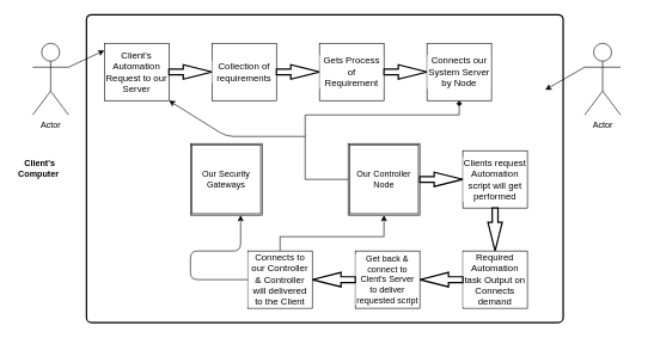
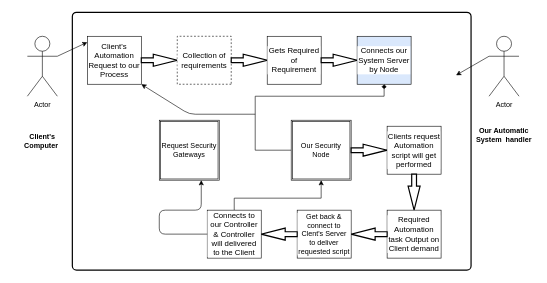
  <mxCell id="0" />
  <mxCell id="1" parent="0" />
  <mxCell id="2" value="Actor" style="shape=umlActor;verticalLabelPosition=bottom;verticalAlign=top;html=1;outlineConnect=0;" vertex="1" parent="1"><mxGeometry x="45" y="60" width="50" height="100" as="geometry" /></mxCell>
- <mxCell id="3" value="&lt;b&gt;Client's Computer&amp;nbsp;&lt;/b&gt;" style="text;html=1;strokeColor=none;fillColor=none;align=center;verticalAlign=middle;whiteSpace=wrap;rounded=0;" vertex="1" parent="1"><mxGeometry x="5" y="210" width="100" height="50" as="geometry" /></mxCell>
+ <mxCell id="3" value="&lt;b&gt;Client's Computer&amp;nbsp;&lt;/b&gt;" style="text;html=1;strokeColor=none;fillColor=none;align=center;verticalAlign=middle;whiteSpace=wrap;rounded=0;" vertex="1" parent="1"><mxGeometry x="20" y="210" width="100" height="50" as="geometry" /></mxCell>
  <mxCell id="4" value="" style="rounded=1;whiteSpace=wrap;html=1;absoluteArcSize=1;arcSize=14;strokeWidth=2;labelBorderColor=none;labelBackgroundColor=#ffffff;" vertex="1" parent="1"><mxGeometry x="120" y="20" width="665" height="430" as="geometry" /></mxCell>
- <mxCell id="5" value="&lt;font style=&quot;font-size: 13px&quot;&gt;Client's Automation Request to our Server&lt;/font&gt;" style="rounded=0;whiteSpace=wrap;html=1;" vertex="1" parent="1"><mxGeometry x="145" y="60" width="90" height="80" as="geometry" /></mxCell>
+ <mxCell id="5" value="&lt;font style=&quot;font-size: 13px&quot;&gt;Client's Automation Request to our Process&lt;/font&gt;" style="rounded=0;whiteSpace=wrap;html=1;" vertex="1" parent="1"><mxGeometry x="145" y="60" width="90" height="80" as="geometry" /></mxCell>
  <mxCell id="6" value="" style="endArrow=classic;html=1;exitX=1;exitY=0.333;exitDx=0;exitDy=0;exitPerimeter=0;" edge="1" parent="1" source="2"><mxGeometry width="50" height="50" relative="1" as="geometry"><mxPoint x="885" y="130" as="sourcePoint" /><mxPoint x="145" y="70" as="targetPoint" /></mxGeometry></mxCell>
  <mxCell id="7" value="" style="verticalLabelPosition=bottom;verticalAlign=top;html=1;strokeWidth=2;shape=mxgraph.arrows2.arrow;dy=0.6;dx=40;notch=0;" vertex="1" parent="1"><mxGeometry x="235" y="90" width="60" height="20" as="geometry" /></mxCell>
- <mxCell id="8" value="&lt;font style=&quot;font-size: 13px&quot;&gt;Collection of requirements&lt;/font&gt;" style="rounded=0;whiteSpace=wrap;html=1;direction=west;labelBackgroundColor=#ffffff;" vertex="1" parent="1"><mxGeometry x="295" y="60" width="90" height="80" as="geometry" /></mxCell>
+ <mxCell id="8" value="&lt;font style=&quot;font-size: 13px&quot;&gt;Collection of requirements&lt;/font&gt;" style="rounded=0;whiteSpace=wrap;html=1;direction=west;labelBackgroundColor=#ffffff;dashed=1;" vertex="1" parent="1"><mxGeometry x="295" y="60" width="90" height="80" as="geometry" /></mxCell>
  <mxCell id="9" value="" style="verticalLabelPosition=bottom;verticalAlign=top;html=1;strokeWidth=2;shape=mxgraph.arrows2.arrow;dy=0.6;dx=40;notch=0;" vertex="1" parent="1"><mxGeometry x="385" y="90" width="60" height="20" as="geometry" /></mxCell>
- <mxCell id="10" value="&lt;span style=&quot;font-size: 13px&quot;&gt;Gets Process of Requirement&lt;/span&gt;" style="rounded=0;whiteSpace=wrap;html=1;direction=west;labelBackgroundColor=#ffffff;" vertex="1" parent="1"><mxGeometry x="445" y="60" width="90" height="80" as="geometry" /></mxCell>
+ <mxCell id="10" value="&lt;span style=&quot;font-size: 13px&quot;&gt;Gets Required of Requirement&lt;/span&gt;" style="rounded=0;whiteSpace=wrap;html=1;direction=west;labelBackgroundColor=#ffffff;" vertex="1" parent="1"><mxGeometry x="445" y="60" width="90" height="80" as="geometry" /></mxCell>
  <mxCell id="11" value="" style="verticalLabelPosition=bottom;verticalAlign=top;html=1;strokeWidth=2;shape=mxgraph.arrows2.arrow;dy=0.6;dx=40;notch=0;" vertex="1" parent="1"><mxGeometry x="535" y="90" width="60" height="20" as="geometry" /></mxCell>
- <mxCell id="12" value="&lt;span style=&quot;font-size: 13px&quot;&gt;Connects our System Server by Node&lt;br&gt;&lt;/span&gt;" style="rounded=0;whiteSpace=wrap;html=1;direction=west;labelBackgroundColor=#ffffff;" vertex="1" parent="1"><mxGeometry x="595" y="60" width="90" height="80" as="geometry" /></mxCell>
+ <mxCell id="12" value="&lt;span style=&quot;font-size: 13px&quot;&gt;Connects our System Server by Node&lt;br&gt;&lt;/span&gt;" style="rounded=0;whiteSpace=wrap;html=1;direction=west;labelBackgroundColor=#ffffff;fillColor=#dae8fc;" vertex="1" parent="1"><mxGeometry x="595" y="60" width="90" height="80" as="geometry" /></mxCell>
  <mxCell id="13" style="edgeStyle=orthogonalEdgeStyle;rounded=0;orthogonalLoop=1;jettySize=auto;html=1;endArrow=diamond;" edge="1" parent="1" source="14" target="12"><mxGeometry relative="1" as="geometry"><Array as="points"><mxPoint x="425" y="250" /><mxPoint x="425" y="160" /><mxPoint x="640" y="160" /></Array></mxGeometry></mxCell>
- <mxCell id="14" value="Our Controller Node" style="shape=ext;double=1;whiteSpace=wrap;html=1;aspect=fixed;labelBackgroundColor=none;" vertex="1" parent="1"><mxGeometry x="485" y="200" width="100" height="100" as="geometry" /></mxCell>
+ <mxCell id="14" value="Our Security Node" style="shape=ext;double=1;whiteSpace=wrap;html=1;aspect=fixed;labelBackgroundColor=none;" vertex="1" parent="1"><mxGeometry x="485" y="200" width="100" height="100" as="geometry" /></mxCell>
  <mxCell id="15" value="" style="verticalLabelPosition=bottom;verticalAlign=top;html=1;strokeWidth=2;shape=mxgraph.arrows2.arrow;dy=0.6;dx=40;notch=0;" vertex="1" parent="1"><mxGeometry x="585" y="240" width="60" height="20" as="geometry" /></mxCell>
  <mxCell id="16" value="&lt;span style=&quot;font-size: 13px&quot;&gt;Clients request Automation script will get performed&lt;br&gt;&lt;/span&gt;" style="rounded=0;whiteSpace=wrap;html=1;direction=west;labelBackgroundColor=#ffffff;" vertex="1" parent="1"><mxGeometry x="645" y="210" width="90" height="80" as="geometry" /></mxCell>
  <mxCell id="17" value="" style="verticalLabelPosition=bottom;verticalAlign=top;html=1;strokeWidth=2;shape=mxgraph.arrows2.arrow;dy=0.6;dx=40;notch=0;rotation=90;" vertex="1" parent="1"><mxGeometry x="660" y="310" width="60" height="20" as="geometry" /></mxCell>
- <mxCell id="18" value="&lt;span style=&quot;font-size: 13px&quot;&gt;Required Automation task Output on Connects demand&lt;br&gt;&lt;/span&gt;" style="rounded=0;whiteSpace=wrap;html=1;direction=west;labelBackgroundColor=#ffffff;" vertex="1" parent="1"><mxGeometry x="645" y="350" width="90" height="80" as="geometry" /></mxCell>
+ <mxCell id="18" value="&lt;span style=&quot;font-size: 13px&quot;&gt;Required Automation task Output on Client demand&lt;br&gt;&lt;/span&gt;" style="rounded=0;whiteSpace=wrap;html=1;direction=west;labelBackgroundColor=#ffffff;" vertex="1" parent="1"><mxGeometry x="645" y="350" width="90" height="80" as="geometry" /></mxCell>
  <mxCell id="19" value="" style="verticalLabelPosition=bottom;verticalAlign=top;html=1;strokeWidth=2;shape=mxgraph.arrows2.arrow;dy=0.6;dx=40;notch=0;rotation=-180;" vertex="1" parent="1"><mxGeometry x="585" y="380" width="60" height="20" as="geometry" /></mxCell>
  <mxCell id="20" value="&lt;font style=&quot;font-size: 12px&quot;&gt;Get back &amp;amp; connect to Clent's Server to deliver requested script&lt;/font&gt;" style="rounded=0;whiteSpace=wrap;html=1;direction=west;labelBackgroundColor=#ffffff;" vertex="1" parent="1"><mxGeometry x="495" y="350" width="90" height="80" as="geometry" /></mxCell>
  <mxCell id="21" value="" style="verticalLabelPosition=bottom;verticalAlign=top;html=1;strokeWidth=2;shape=mxgraph.arrows2.arrow;dy=0.6;dx=40;notch=0;rotation=-180;" vertex="1" parent="1"><mxGeometry x="435" y="380" width="60" height="20" as="geometry" /></mxCell>
  <mxCell id="22" style="edgeStyle=orthogonalEdgeStyle;rounded=0;orthogonalLoop=1;jettySize=auto;html=1;" edge="1" parent="1" source="23" target="14"><mxGeometry relative="1" as="geometry"><Array as="points"><mxPoint x="390" y="330" /><mxPoint x="535" y="330" /></Array></mxGeometry></mxCell>
  <mxCell id="23" value="&lt;font style=&quot;font-size: 13px&quot;&gt;Connects to our Controller &amp;amp; Controller will delivered to the Client&lt;/font&gt;" style="rounded=0;whiteSpace=wrap;html=1;direction=west;labelBackgroundColor=#ffffff;" vertex="1" parent="1"><mxGeometry x="345" y="350" width="90" height="80" as="geometry" /></mxCell>
  <mxCell id="24" value="Actor" style="shape=umlActor;verticalLabelPosition=bottom;verticalAlign=top;html=1;outlineConnect=0;" vertex="1" parent="1"><mxGeometry x="815" y="60" width="50" height="100" as="geometry" /></mxCell>
+ <mxCell id="25" value="&lt;b&gt;Our Automatic System&amp;nbsp; handler&lt;/b&gt;" style="text;html=1;strokeColor=none;fillColor=none;align=center;verticalAlign=middle;whiteSpace=wrap;rounded=0;" vertex="1" parent="1"><mxGeometry x="790" y="200" width="100" height="50" as="geometry" /></mxCell>
  <mxCell id="26" value="" style="endArrow=classic;html=1;exitX=0;exitY=0.333;exitDx=0;exitDy=0;exitPerimeter=0;" edge="1" parent="1" source="24"><mxGeometry width="50" height="50" relative="1" as="geometry"><mxPoint x="815" y="95" as="sourcePoint" /><mxPoint x="760" y="125" as="targetPoint" /></mxGeometry></mxCell>
- <mxCell id="27" value="Our Security Gateways" style="shape=ext;double=1;whiteSpace=wrap;html=1;aspect=fixed;labelBackgroundColor=none;" vertex="1" parent="1"><mxGeometry x="265" y="200" width="100" height="100" as="geometry" /></mxCell>
+ <mxCell id="27" value="Request Security Gateways" style="shape=ext;double=1;whiteSpace=wrap;html=1;aspect=fixed;labelBackgroundColor=none;" vertex="1" parent="1"><mxGeometry x="265" y="200" width="100" height="100" as="geometry" /></mxCell>
  <mxCell id="28" value="" style="endArrow=classic;html=1;" edge="1" parent="1" source="23"><mxGeometry width="50" height="50" relative="1" as="geometry"><mxPoint x="285" y="350" as="sourcePoint" /><mxPoint x="335" y="300" as="targetPoint" /><Array as="points"><mxPoint x="265" y="390" /><mxPoint x="265" y="350" /><mxPoint x="335" y="350" /></Array></mxGeometry></mxCell>
  <mxCell id="29" value="" style="endArrow=classic;html=1;entryX=1;entryY=1;entryDx=0;entryDy=0;" edge="1" parent="1" target="5"><mxGeometry width="50" height="50" relative="1" as="geometry"><mxPoint x="425" y="190" as="sourcePoint" /><mxPoint x="285" y="160" as="targetPoint" /><Array as="points"><mxPoint x="315" y="190" /></Array></mxGeometry></mxCell>
